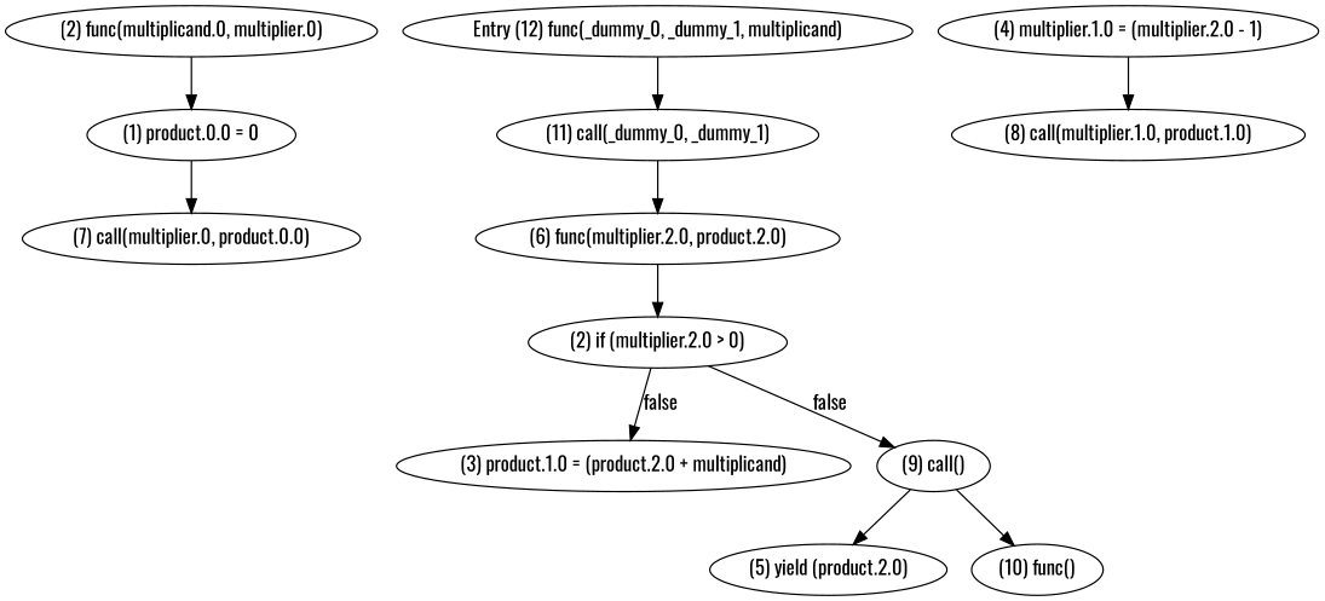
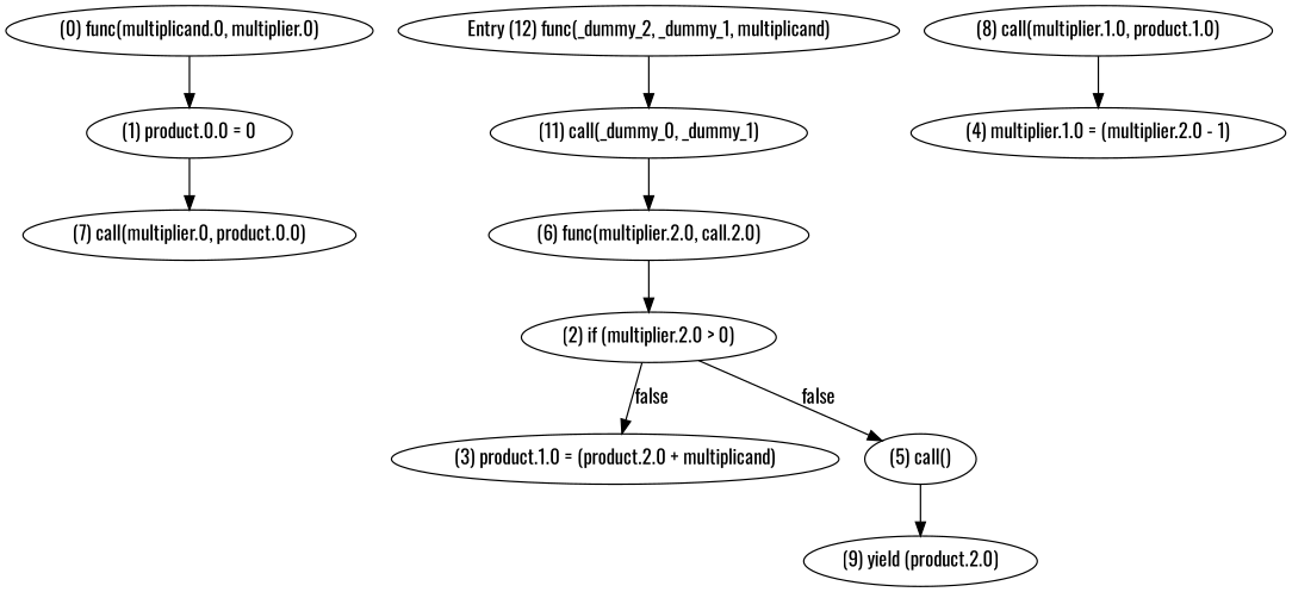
  digraph {
    fontname=Oswald
    node [fontname=Oswald]
    edge [fontname=Oswald]
-   n1 [label="(2) func(multiplicand.0, multiplier.0)"]
+   n1 [label="(0) func(multiplicand.0, multiplier.0)"]
    n2 [label="(1) product.0.0 = 0"]
    n3 [label="(7) call(multiplier.0, product.0.0)"]
    n4 [label="(2) if (multiplier.2.0 > 0)"]
    n5 [label="(3) product.1.0 = (product.2.0 + multiplicand)"]
-   n6 [label="(9) call()"]
-   n7 [label="(5) yield (product.2.0)"]
-   n8 [label="(10) func()"]
+   n6 [label="(5) call()"]
+   n7 [label="(9) yield (product.2.0)"]
    n9 [label="(4) multiplier.1.0 = (multiplier.2.0 - 1)"]
    n10 [label="(8) call(multiplier.1.0, product.1.0)"]
-   n11 [label="(6) func(multiplier.2.0, product.2.0)"]
+   n11 [label="(6) func(multiplier.2.0, call.2.0)"]
    n12 [label="(11) call(_dummy_0, _dummy_1)"]
-   n13 [label="Entry (12) func(_dummy_0, _dummy_1, multiplicand)"]
+   n13 [label="Entry (12) func(_dummy_2, _dummy_1, multiplicand)"]
    n1 -> n2
    n2 -> n3
    n4 -> n5 [label=false]
    n4 -> n6 [label=false]
    n6 -> n7
-   n6 -> n8
-   n9 -> n10
+   n10 -> n9
    n11 -> n4
    n12 -> n11
    n13 -> n12
  }
